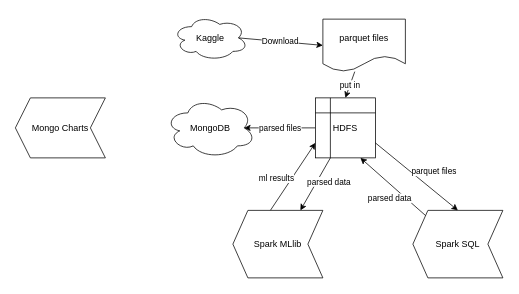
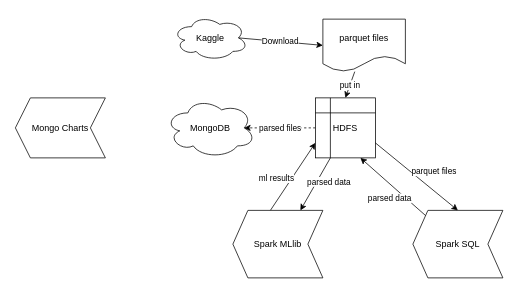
  <mxCell id="0" />
  <mxCell id="1" parent="0" />
  <mxCell id="2" value="Kaggle" style="ellipse;shape=cloud;whiteSpace=wrap;html=1;" parent="1" vertex="1"><mxGeometry x="230" y="20" width="100" height="60" as="geometry" /></mxCell>
  <mxCell id="3" value="Download" style="endArrow=classic;html=1;exitX=0.875;exitY=0.5;exitDx=0;exitDy=0;exitPerimeter=0;entryX=0;entryY=0.5;entryDx=0;entryDy=0;" parent="1" source="2" target="4" edge="1"><mxGeometry width="50" height="50" relative="1" as="geometry"><mxPoint x="810" y="280" as="sourcePoint" /><mxPoint x="320" y="60" as="targetPoint" /></mxGeometry></mxCell>
  <mxCell id="4" value="parquet files" style="shape=document;whiteSpace=wrap;html=1;boundedLbl=1;" parent="1" vertex="1"><mxGeometry x="430" y="25" width="110" height="70" as="geometry" /></mxCell>
  <mxCell id="5" value="put in" style="endArrow=classic;html=1;entryX=0.5;entryY=0;entryDx=0;entryDy=0;" parent="1" target="10" edge="1" source="4"><mxGeometry width="50" height="50" relative="1" as="geometry"><mxPoint x="590" y="99.5" as="sourcePoint" /><mxPoint x="450" y="140" as="targetPoint" /></mxGeometry></mxCell>
  <mxCell id="6" value="ml results" style="edgeStyle=none;html=1;entryX=0;entryY=0.75;entryDx=0;entryDy=0;exitX=0.583;exitY=1;exitDx=0;exitDy=0;exitPerimeter=0;" parent="1" source="11" target="10" edge="1"><mxGeometry x="-0.275" y="17" relative="1" as="geometry"><mxPoint x="380" y="270" as="sourcePoint" /><Array as="points" /><mxPoint x="440" y="210" as="targetPoint" /><mxPoint y="-1" as="offset" /></mxGeometry></mxCell>
  <mxCell id="7" value="MongoDB" style="ellipse;shape=cloud;whiteSpace=wrap;html=1;" parent="1" vertex="1"><mxGeometry x="220" y="130" width="120" height="80" as="geometry" /></mxCell>
- <mxCell id="8" value="" style="endArrow=classic;html=1;exitX=0;exitY=0.5;exitDx=0;exitDy=0;entryX=0.875;entryY=0.5;entryDx=0;entryDy=0;entryPerimeter=0;" parent="1" source="10" target="7" edge="1"><mxGeometry relative="1" as="geometry"><mxPoint x="698.7" y="125.65" as="sourcePoint" /><mxPoint x="730" y="215" as="targetPoint" /><Array as="points" /></mxGeometry></mxCell>
+ <mxCell id="8" value="" style="endArrow=classic;html=1;exitX=0;exitY=0.5;exitDx=0;exitDy=0;entryX=0.875;entryY=0.5;entryDx=0;entryDy=0;entryPerimeter=0;dashed=1;" parent="1" source="10" target="7" edge="1"><mxGeometry relative="1" as="geometry"><mxPoint x="698.7" y="125.65" as="sourcePoint" /><mxPoint x="730" y="215" as="targetPoint" /><Array as="points" /></mxGeometry></mxCell>
  <mxCell id="9" value="parsed files" style="edgeLabel;resizable=0;html=1;align=center;verticalAlign=middle;" parent="8" connectable="0" vertex="1"><mxGeometry relative="1" as="geometry" /></mxCell>
  <mxCell id="10" value="HDFS" style="shape=internalStorage;whiteSpace=wrap;html=1;backgroundOutline=1;" parent="1" vertex="1"><mxGeometry x="420" y="130" width="80" height="80" as="geometry" /></mxCell>
  <mxCell id="11" value="Spark MLlib" style="shape=step;perimeter=stepPerimeter;whiteSpace=wrap;html=1;fixedSize=1;rotation=0;horizontal=1;verticalAlign=middle;textDirection=rtl;direction=west;" parent="1" vertex="1"><mxGeometry x="310" y="280" width="120" height="90" as="geometry" /></mxCell>
  <mxCell id="12" value="Mongo Charts" style="shape=step;perimeter=stepPerimeter;whiteSpace=wrap;html=1;fixedSize=1;rotation=0;horizontal=1;verticalAlign=middle;textDirection=rtl;direction=west;" parent="1" vertex="1"><mxGeometry x="20" y="130" width="120" height="80" as="geometry" /></mxCell>
  <mxCell id="13" value="Spark SQL" style="shape=step;perimeter=stepPerimeter;whiteSpace=wrap;html=1;fixedSize=1;rotation=0;horizontal=1;verticalAlign=middle;textDirection=rtl;direction=west;" vertex="1" parent="1"><mxGeometry x="550" y="280" width="120" height="90" as="geometry" /></mxCell>
  <mxCell id="14" value="parsed data" style="endArrow=classic;html=1;entryX=0.25;entryY=1;entryDx=0;entryDy=0;exitX=0.25;exitY=1;exitDx=0;exitDy=0;" edge="1" parent="1" source="10" target="11"><mxGeometry x="-0.28" y="14" width="50" height="50" relative="1" as="geometry"><mxPoint x="530" y="390" as="sourcePoint" /><mxPoint x="580" y="340" as="targetPoint" /><mxPoint as="offset" /></mxGeometry></mxCell>
  <mxCell id="15" value="parsed data" style="endArrow=classic;html=1;entryX=0.75;entryY=1;entryDx=0;entryDy=0;" edge="1" parent="1" source="13" target="10"><mxGeometry x="-0.122" y="15" width="50" height="50" relative="1" as="geometry"><mxPoint x="530" y="390" as="sourcePoint" /><mxPoint x="580" y="340" as="targetPoint" /><mxPoint as="offset" /></mxGeometry></mxCell>
  <mxCell id="16" value="parquet files" style="endArrow=classic;html=1;exitX=1;exitY=0.75;exitDx=0;exitDy=0;entryX=0.5;entryY=1;entryDx=0;entryDy=0;" edge="1" parent="1" source="10" target="13"><mxGeometry x="0.191" y="20" width="50" height="50" relative="1" as="geometry"><mxPoint x="530" y="390" as="sourcePoint" /><mxPoint x="580" y="340" as="targetPoint" /><mxPoint as="offset" /></mxGeometry></mxCell>
